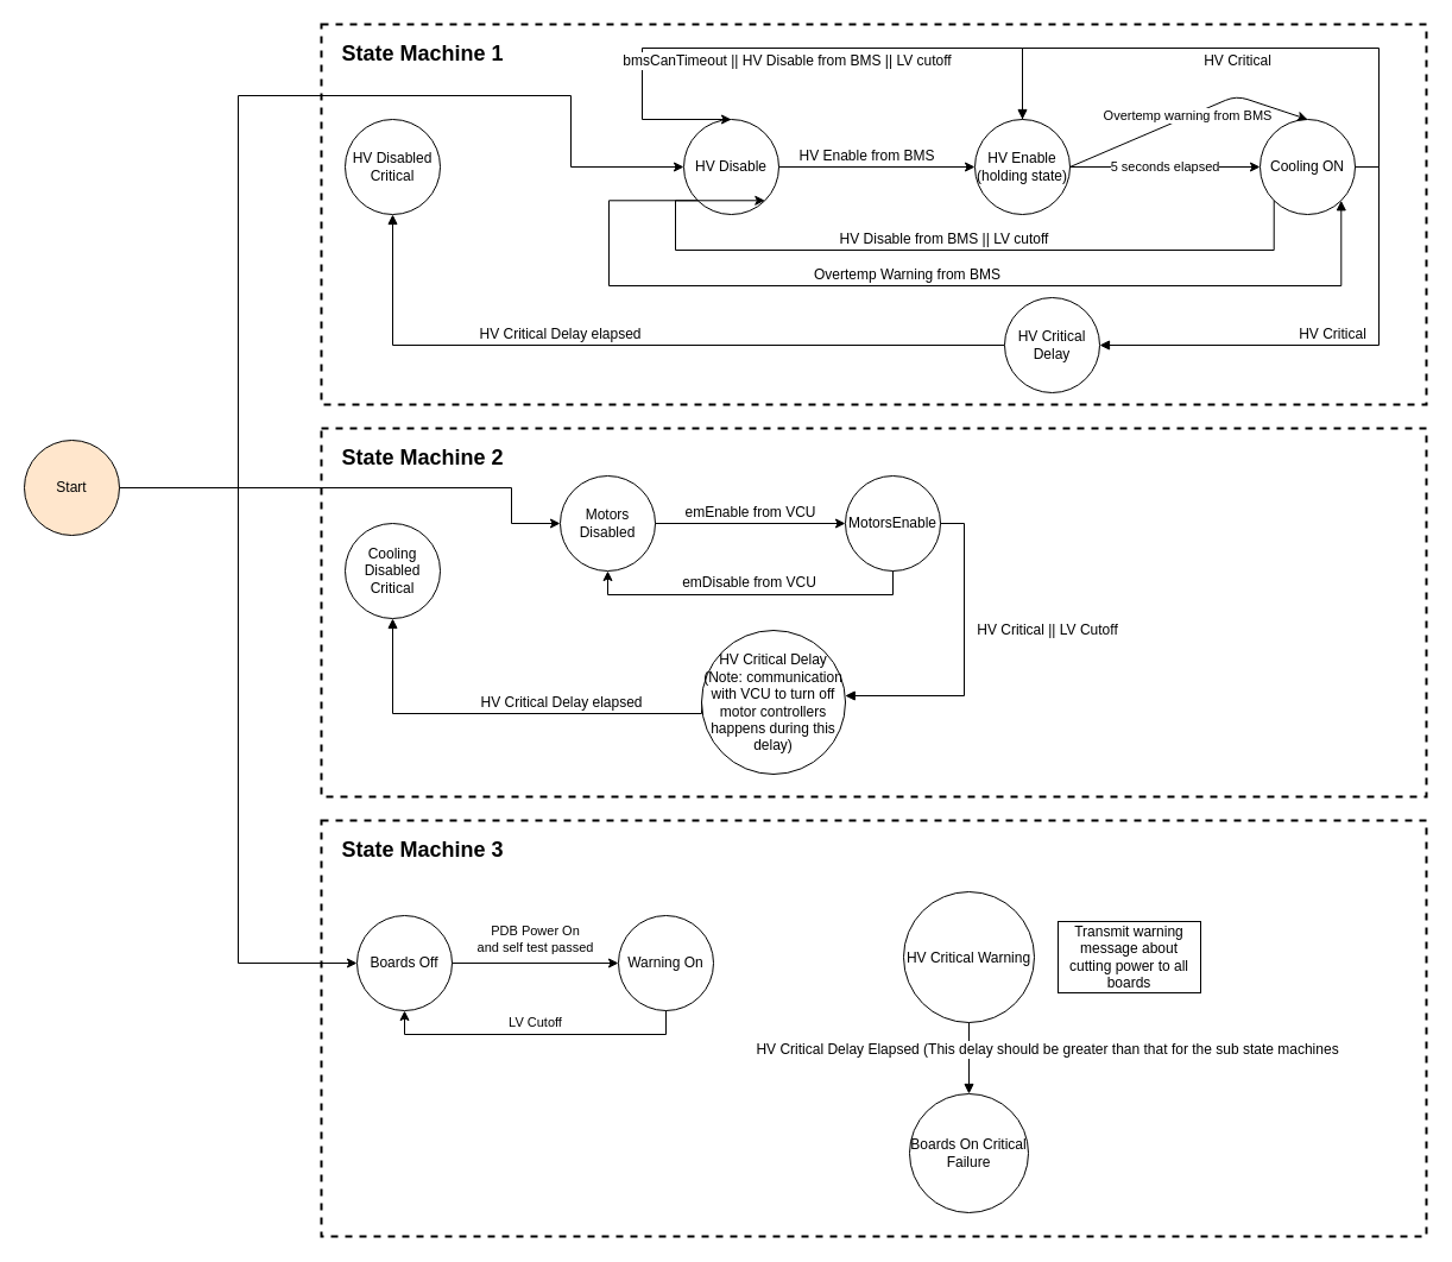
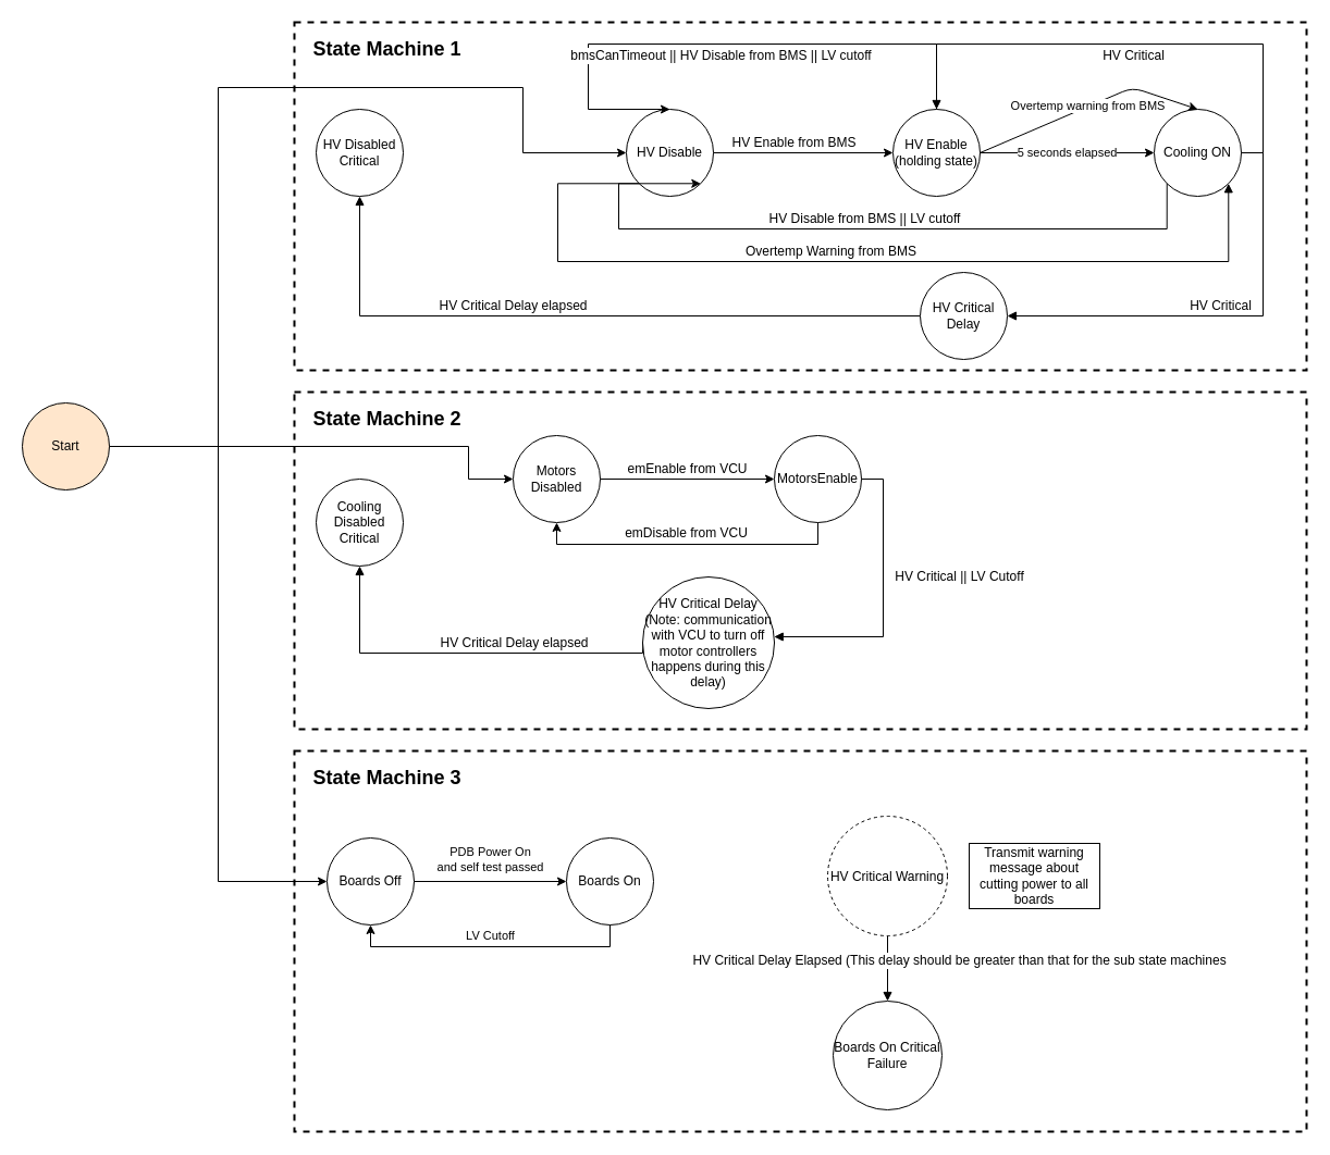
  <mxCell id="0" />
  <mxCell id="1" parent="0" />
  <mxCell id="2" value="" style="rounded=0;whiteSpace=wrap;html=1;fontSize=18;fillColor=none;dashed=1;strokeWidth=2;" vertex="1" parent="1"><mxGeometry x="270" y="690" width="930" height="350" as="geometry" /></mxCell>
  <mxCell id="3" value="" style="rounded=0;whiteSpace=wrap;html=1;fontSize=18;fillColor=none;dashed=1;strokeWidth=2;" vertex="1" parent="1"><mxGeometry x="270" y="360" width="930" height="310" as="geometry" /></mxCell>
  <mxCell id="4" value="" style="rounded=0;whiteSpace=wrap;html=1;fontSize=18;fillColor=none;dashed=1;strokeWidth=2;" vertex="1" parent="1"><mxGeometry x="270" y="20" width="930" height="320" as="geometry" /></mxCell>
  <mxCell id="5" value="HV Disable" style="ellipse;whiteSpace=wrap;html=1;aspect=fixed;" parent="1" vertex="1"><mxGeometry x="575" y="100" width="80" height="80" as="geometry" /></mxCell>
  <mxCell id="6" style="edgeStyle=orthogonalEdgeStyle;rounded=0;html=1;exitX=0.5;exitY=0;startArrow=block;startFill=1;endArrow=none;endFill=0;jettySize=auto;orthogonalLoop=1;entryX=1;entryY=0.5;" parent="1" source="8" target="13" edge="1"><mxGeometry relative="1" as="geometry"><mxPoint x="1180" y="40" as="targetPoint" /><Array as="points"><mxPoint x="860" y="40" /><mxPoint x="1160" y="40" /><mxPoint x="1160" y="140" /></Array></mxGeometry></mxCell>
  <mxCell id="7" value="HV Critical" style="text;html=1;resizable=0;points=[];align=center;verticalAlign=middle;labelBackgroundColor=#ffffff;" parent="6" vertex="1" connectable="0"><mxGeometry x="0.013" relative="1" as="geometry"><mxPoint x="-3" y="10" as="offset" /></mxGeometry></mxCell>
  <mxCell id="8" value="HV Enable (holding state)" style="ellipse;whiteSpace=wrap;html=1;aspect=fixed;" parent="1" vertex="1"><mxGeometry x="820" y="100" width="80" height="80" as="geometry" /></mxCell>
  <mxCell id="9" style="edgeStyle=orthogonalEdgeStyle;rounded=0;html=1;exitX=1;exitY=0.5;entryX=0;entryY=0.5;jettySize=auto;orthogonalLoop=1;" parent="1" source="5" target="8" edge="1"><mxGeometry relative="1" as="geometry" /></mxCell>
  <mxCell id="10" value="HV Enable from BMS" style="text;html=1;resizable=0;points=[];align=center;verticalAlign=middle;labelBackgroundColor=#ffffff;" parent="9" vertex="1" connectable="0"><mxGeometry x="-0.018" y="-4" relative="1" as="geometry"><mxPoint x="-8" y="-14" as="offset" /></mxGeometry></mxCell>
  <mxCell id="11" style="edgeStyle=orthogonalEdgeStyle;rounded=0;html=1;exitX=1;exitY=1;startArrow=block;startFill=1;endArrow=none;endFill=0;jettySize=auto;orthogonalLoop=1;entryX=0;entryY=1;exitDx=0;exitDy=0;" parent="1" source="13" target="5" edge="1"><mxGeometry relative="1" as="geometry"><mxPoint x="480" y="240" as="targetPoint" /><Array as="points"><mxPoint x="1128" y="240" /><mxPoint x="512" y="240" /></Array></mxGeometry></mxCell>
  <mxCell id="12" value="Overtemp Warning from BMS" style="text;html=1;resizable=0;points=[];align=center;verticalAlign=middle;labelBackgroundColor=#ffffff;" parent="11" vertex="1" connectable="0"><mxGeometry x="0.534" y="1" relative="1" as="geometry"><mxPoint x="202.98" y="-11" as="offset" /></mxGeometry></mxCell>
  <mxCell id="13" value="Cooling ON" style="ellipse;whiteSpace=wrap;html=1;aspect=fixed;" parent="1" vertex="1"><mxGeometry x="1060" y="100" width="80" height="80" as="geometry" /></mxCell>
  <mxCell id="14" value="5 seconds elapsed" style="edgeStyle=orthogonalEdgeStyle;rounded=0;html=1;exitX=1;exitY=0.5;jettySize=auto;orthogonalLoop=1;" parent="1" source="8" target="13" edge="1"><mxGeometry relative="1" as="geometry" /></mxCell>
  <mxCell id="15" style="edgeStyle=orthogonalEdgeStyle;rounded=0;html=1;exitX=0;exitY=1;entryX=1;entryY=1;jettySize=auto;orthogonalLoop=1;entryDx=0;entryDy=0;exitDx=0;exitDy=0;" parent="1" source="13" target="5" edge="1"><mxGeometry relative="1" as="geometry"><Array as="points"><mxPoint x="1072" y="210" /><mxPoint x="568" y="210" /></Array></mxGeometry></mxCell>
  <mxCell id="16" value="HV Disable from BMS || LV cutoff" style="text;html=1;resizable=0;points=[];align=center;verticalAlign=middle;labelBackgroundColor=#ffffff;" parent="15" vertex="1" connectable="0"><mxGeometry x="-0.033" y="3" relative="1" as="geometry"><mxPoint y="-13" as="offset" /></mxGeometry></mxCell>
  <mxCell id="17" style="edgeStyle=orthogonalEdgeStyle;rounded=0;html=1;entryX=0;entryY=0.5;startArrow=block;startFill=1;endArrow=none;endFill=0;jettySize=auto;orthogonalLoop=1;exitX=0.5;exitY=1;exitDx=0;exitDy=0;" parent="1" target="35" edge="1" source="41"><mxGeometry relative="1" as="geometry"><mxPoint x="360" y="470" as="sourcePoint" /><Array as="points"><mxPoint x="330" y="600" /><mxPoint x="590" y="600" /></Array></mxGeometry></mxCell>
  <mxCell id="18" value="HV Critical Delay elapsed" style="text;html=1;resizable=0;points=[];align=center;verticalAlign=middle;labelBackgroundColor=none;" parent="17" vertex="1" connectable="0"><mxGeometry x="-0.169" y="1" relative="1" as="geometry"><mxPoint x="76" y="-8.5" as="offset" /></mxGeometry></mxCell>
  <mxCell id="19" value="Motors Disabled" style="ellipse;whiteSpace=wrap;html=1;aspect=fixed;" parent="1" vertex="1"><mxGeometry x="471" y="400" width="80" height="80" as="geometry" /></mxCell>
  <mxCell id="20" style="edgeStyle=orthogonalEdgeStyle;rounded=0;html=1;exitX=1;exitY=0.5;jettySize=auto;orthogonalLoop=1;entryX=0;entryY=0.5;" parent="1" source="19" target="24" edge="1"><mxGeometry relative="1" as="geometry"><mxPoint x="711" y="440" as="targetPoint" /><Array as="points" /></mxGeometry></mxCell>
  <mxCell id="21" value="&lt;font style=&quot;font-size: 12px&quot;&gt;emEnable from VCU&lt;/font&gt;" style="text;html=1;resizable=0;points=[];align=center;verticalAlign=middle;labelBackgroundColor=none;fontSize=11;" parent="20" vertex="1" connectable="0"><mxGeometry x="-0.175" y="-1" relative="1" as="geometry"><mxPoint x="13.17" y="-11" as="offset" /></mxGeometry></mxCell>
  <mxCell id="22" style="edgeStyle=orthogonalEdgeStyle;rounded=0;html=1;exitX=0.5;exitY=0;entryX=0.5;entryY=0;jettySize=auto;orthogonalLoop=1;" parent="1" source="8" target="5" edge="1"><mxGeometry relative="1" as="geometry"><Array as="points"><mxPoint x="860" y="40" /><mxPoint x="540" y="40" /></Array></mxGeometry></mxCell>
  <mxCell id="23" value="bmsCanTimeout || HV Disable from BMS || LV cutoff&lt;br&gt;" style="text;html=1;resizable=0;points=[];align=center;verticalAlign=middle;labelBackgroundColor=#ffffff;" parent="22" vertex="1" connectable="0"><mxGeometry x="0.007" y="1" relative="1" as="geometry"><mxPoint y="9" as="offset" /></mxGeometry></mxCell>
  <mxCell id="24" value="MotorsEnable" style="ellipse;whiteSpace=wrap;html=1;aspect=fixed;" parent="1" vertex="1"><mxGeometry x="711" y="400" width="80" height="80" as="geometry" /></mxCell>
  <mxCell id="25" value="&lt;font style=&quot;font-size: 12px&quot;&gt;emDisable from VCU&lt;/font&gt;" style="edgeStyle=orthogonalEdgeStyle;rounded=0;html=1;exitX=0.5;exitY=1;entryX=0.5;entryY=1;jettySize=auto;orthogonalLoop=1;" parent="1" source="24" target="19" edge="1"><mxGeometry x="0.007" y="-10" relative="1" as="geometry"><mxPoint as="offset" /></mxGeometry></mxCell>
  <mxCell id="26" value="Boards Off" style="ellipse;whiteSpace=wrap;html=1;aspect=fixed;" parent="1" vertex="1"><mxGeometry x="300" y="770" width="80" height="80" as="geometry" /></mxCell>
- <mxCell id="27" value="Warning On" style="ellipse;whiteSpace=wrap;html=1;aspect=fixed;" parent="1" vertex="1"><mxGeometry x="520" y="770" width="80" height="80" as="geometry" /></mxCell>
+ <mxCell id="27" value="Boards On" style="ellipse;whiteSpace=wrap;html=1;aspect=fixed;" parent="1" vertex="1"><mxGeometry x="520" y="770" width="80" height="80" as="geometry" /></mxCell>
  <mxCell id="28" value="PDB Power On &lt;br&gt;and self test passed" style="edgeStyle=orthogonalEdgeStyle;rounded=0;html=1;exitX=1;exitY=0.5;entryX=0;entryY=0.5;jettySize=auto;orthogonalLoop=1;" parent="1" source="26" target="27" edge="1"><mxGeometry y="20" relative="1" as="geometry"><mxPoint as="offset" /></mxGeometry></mxCell>
  <mxCell id="29" value="LV Cutoff" style="edgeStyle=orthogonalEdgeStyle;rounded=0;html=1;exitX=0.5;exitY=1;entryX=0.5;entryY=1;jettySize=auto;orthogonalLoop=1;" parent="1" source="27" target="26" edge="1"><mxGeometry y="-10" relative="1" as="geometry"><mxPoint as="offset" /></mxGeometry></mxCell>
- <mxCell id="30" value="HV Critical Warning" style="ellipse" parent="1" vertex="1"><mxGeometry x="760" y="750" width="110" height="110" as="geometry" /></mxCell>
+ <mxCell id="30" value="HV Critical Warning" style="ellipse;dashed=1;" parent="1" vertex="1"><mxGeometry x="760" y="750" width="110" height="110" as="geometry" /></mxCell>
  <mxCell id="31" value="Transmit warning message about cutting power to all boards" style="whiteSpace=wrap;html=1;" parent="1" vertex="1"><mxGeometry x="890" y="775" width="120" height="60" as="geometry" /></mxCell>
  <mxCell id="32" value="Overtemp warning from BMS" style="endArrow=classic;html=1;entryX=0.5;entryY=0;exitX=1;exitY=0.5;" parent="1" source="8" target="13" edge="1"><mxGeometry width="50" height="50" relative="1" as="geometry"><mxPoint x="1050" y="70" as="sourcePoint" /><mxPoint x="1081" y="52" as="targetPoint" /><Array as="points"><mxPoint x="1040" y="80" /></Array></mxGeometry></mxCell>
  <mxCell id="33" style="edgeStyle=orthogonalEdgeStyle;rounded=0;html=1;entryX=1;entryY=0.5;startArrow=block;startFill=1;endArrow=none;endFill=0;jettySize=auto;orthogonalLoop=1;" parent="1" source="35" target="24" edge="1"><mxGeometry relative="1" as="geometry"><Array as="points"><mxPoint x="811" y="585" /><mxPoint x="811" y="440" /></Array></mxGeometry></mxCell>
  <mxCell id="34" value="HV Critical || LV Cutoff" style="text;html=1;resizable=0;points=[];align=center;verticalAlign=middle;labelBackgroundColor=none;" parent="33" vertex="1" connectable="0"><mxGeometry x="-0.161" y="49" relative="1" as="geometry"><mxPoint x="118" y="-44.42" as="offset" /></mxGeometry></mxCell>
  <mxCell id="35" value="HV Critical Delay&lt;br&gt;(Note: communication with VCU to turn off motor controllers happens during this delay)" style="ellipse;whiteSpace=wrap;html=1;aspect=fixed;" parent="1" vertex="1"><mxGeometry x="590" y="530" width="121" height="121" as="geometry" /></mxCell>
  <mxCell id="36" style="edgeStyle=orthogonalEdgeStyle;rounded=0;html=1;entryX=0;entryY=0.5;startArrow=block;startFill=1;endArrow=none;endFill=0;jettySize=auto;orthogonalLoop=1;exitX=0.5;exitY=1;" parent="1" source="42" target="40" edge="1"><mxGeometry relative="1" as="geometry"><mxPoint x="715" y="130" as="sourcePoint" /><Array as="points"><mxPoint x="330" y="290" /></Array></mxGeometry></mxCell>
  <mxCell id="37" value="HV Critical Delay elapsed" style="text;html=1;resizable=0;points=[];align=center;verticalAlign=middle;labelBackgroundColor=#ffffff;" parent="36" vertex="1" connectable="0"><mxGeometry x="-0.169" y="1" relative="1" as="geometry"><mxPoint x="-10" y="-9" as="offset" /></mxGeometry></mxCell>
  <mxCell id="38" style="edgeStyle=orthogonalEdgeStyle;rounded=0;html=1;startArrow=block;startFill=1;endArrow=none;endFill=0;jettySize=auto;orthogonalLoop=1;entryX=1;entryY=0.5;" parent="1" source="40" target="13" edge="1"><mxGeometry relative="1" as="geometry"><mxPoint x="1110" y="290" as="targetPoint" /></mxGeometry></mxCell>
  <mxCell id="39" value="HV Critical" style="text;html=1;resizable=0;points=[];align=center;verticalAlign=middle;labelBackgroundColor=#ffffff;" parent="38" vertex="1" connectable="0"><mxGeometry x="-0.161" y="49" relative="1" as="geometry"><mxPoint x="25" y="39" as="offset" /></mxGeometry></mxCell>
  <mxCell id="40" value="HV Critical Delay" style="ellipse;whiteSpace=wrap;html=1;aspect=fixed;" parent="1" vertex="1"><mxGeometry x="845" y="250" width="80" height="80" as="geometry" /></mxCell>
  <mxCell id="41" value="Cooling Disabled Critical" style="ellipse;whiteSpace=wrap;html=1;aspect=fixed;" parent="1" vertex="1"><mxGeometry x="290" y="440" width="80" height="80" as="geometry" /></mxCell>
  <mxCell id="42" value="HV Disabled Critical" style="ellipse;whiteSpace=wrap;html=1;aspect=fixed;" parent="1" vertex="1"><mxGeometry x="290" y="100" width="80" height="80" as="geometry" /></mxCell>
  <mxCell id="43" style="edgeStyle=orthogonalEdgeStyle;rounded=0;orthogonalLoop=1;jettySize=auto;html=1;entryX=0;entryY=0.5;entryDx=0;entryDy=0;exitX=1;exitY=0.5;exitDx=0;exitDy=0;" parent="1" source="46" target="19" edge="1"><mxGeometry relative="1" as="geometry"><Array as="points"><mxPoint y="410" x="430" /><mxPoint y="440" x="430" /></Array></mxGeometry></mxCell>
  <mxCell id="44" style="edgeStyle=orthogonalEdgeStyle;rounded=0;orthogonalLoop=1;jettySize=auto;html=1;entryX=0;entryY=0.5;entryDx=0;entryDy=0;exitX=1;exitY=0.5;exitDx=0;exitDy=0;" parent="1" source="46" target="5" edge="1"><mxGeometry relative="1" as="geometry"><mxPoint x="60" y="150" as="targetPoint" /><Array as="points"><mxPoint x="200" y="410" /><mxPoint x="200" y="80" /><mxPoint x="480" y="80" /><mxPoint x="480" y="140" /></Array></mxGeometry></mxCell>
  <mxCell id="45" style="edgeStyle=orthogonalEdgeStyle;rounded=0;orthogonalLoop=1;jettySize=auto;html=1;entryX=0;entryY=0.5;entryDx=0;entryDy=0;exitX=1;exitY=0.5;exitDx=0;exitDy=0;" parent="1" source="46" target="26" edge="1"><mxGeometry relative="1" as="geometry"><Array as="points"><mxPoint x="200" y="410" /><mxPoint x="200" y="810" /></Array></mxGeometry></mxCell>
  <mxCell id="46" value="Start" style="ellipse;whiteSpace=wrap;html=1;aspect=fixed;fillColor=#ffe6cc;" parent="1" vertex="1"><mxGeometry x="20" y="370" width="80" height="80" as="geometry" /></mxCell>
  <mxCell id="47" value="Boards On Critical Failure" style="ellipse;whiteSpace=wrap;html=1;aspect=fixed;" parent="1" vertex="1"><mxGeometry x="765" y="920" width="100" height="100" as="geometry" /></mxCell>
  <mxCell id="48" style="edgeStyle=orthogonalEdgeStyle;rounded=0;html=1;exitX=0.5;exitY=0;startArrow=block;startFill=1;endArrow=none;endFill=0;jettySize=auto;orthogonalLoop=1;entryX=0.5;entryY=1;entryDx=0;entryDy=0;exitDx=0;exitDy=0;" parent="1" source="47" target="30" edge="1"><mxGeometry relative="1" as="geometry"><mxPoint x="825" y="920" as="targetPoint" /><Array as="points"><mxPoint x="815" y="890" /><mxPoint x="815" y="890" /></Array><mxPoint x="330" y="940" as="sourcePoint" /></mxGeometry></mxCell>
  <mxCell id="49" value="HV Critical Delay Elapsed (This delay should be greater than that for the sub state machines" style="text;html=1;resizable=0;points=[];align=center;verticalAlign=middle;labelBackgroundColor=#ffffff;" parent="48" vertex="1" connectable="0"><mxGeometry x="-0.061" y="3" relative="1" as="geometry"><mxPoint x="68" y="-10" as="offset" /></mxGeometry></mxCell>
  <mxCell id="50" value="State Machine 1" style="text;html=1;align=center;verticalAlign=middle;resizable=0;points=[];autosize=1;fontSize=18;fontStyle=1" vertex="1" parent="1"><mxGeometry x="280" y="30" width="150" height="30" as="geometry" /></mxCell>
  <mxCell id="51" value="State Machine 2" style="text;html=1;align=center;verticalAlign=middle;resizable=0;points=[];autosize=1;fontSize=18;fontStyle=1" vertex="1" parent="1"><mxGeometry x="280" y="370" width="150" height="30" as="geometry" /></mxCell>
  <mxCell id="52" value="State Machine 3" style="text;html=1;align=center;verticalAlign=middle;resizable=0;points=[];autosize=1;fontSize=18;fontStyle=1" vertex="1" parent="1"><mxGeometry x="280" y="700" width="150" height="30" as="geometry" /></mxCell>
